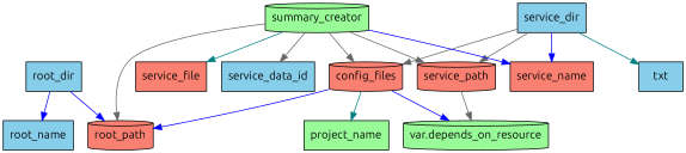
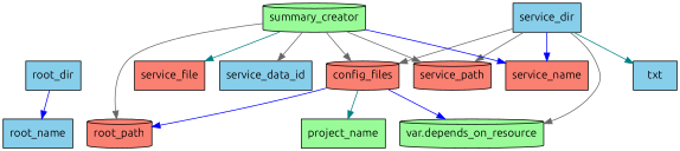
  digraph {
    fontname=Ubuntu
    node [fillcolor=salmon fontname=Ubuntu shape=box style=filled]
    edge [color=gray40 fontname=Ubuntu]
    config_files [shape=cylinder]
    root_path [shape=cylinder]
    project_name [fillcolor=palegreen]
    "var.depends_on_resource" [fillcolor=palegreen shape=cylinder]
    root_dir [fillcolor=skyblue]
    root_name [fillcolor=skyblue]
    service_dir [fillcolor=skyblue]
    service_name
    txt [fillcolor=skyblue]
    service_path [shape=cylinder]
    summary_creator [fillcolor=palegreen shape=cylinder]
    service_file
    service_data_id [fillcolor=skyblue]
    config_files -> root_path [color=blue]
    config_files -> project_name [color=teal]
    config_files -> "var.depends_on_resource" [color=blue]
-   root_dir -> root_path [color=blue]
    root_dir -> root_name [color=blue]
    service_dir -> config_files
-   service_path -> "var.depends_on_resource"
+   service_dir -> "var.depends_on_resource"
    service_dir -> service_name [color=blue]
    service_dir -> txt [color=teal]
    service_dir -> service_path
    summary_creator -> config_files
    summary_creator -> root_path
    summary_creator -> service_name [color=blue]
    summary_creator -> service_path
    summary_creator -> service_file [color=teal]
    summary_creator -> service_data_id
  }
